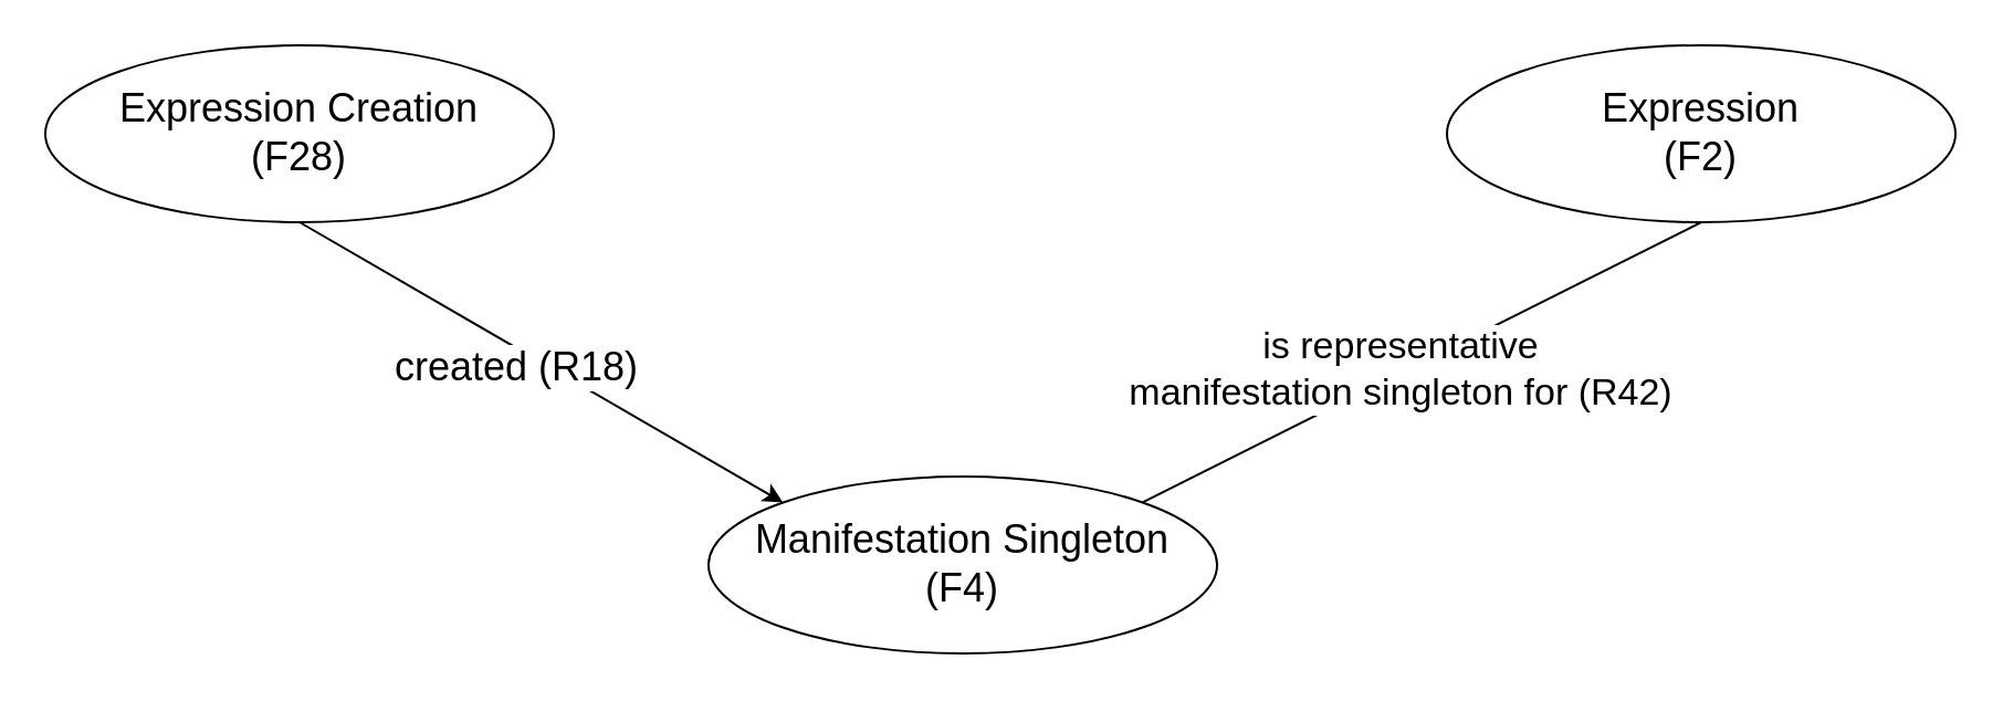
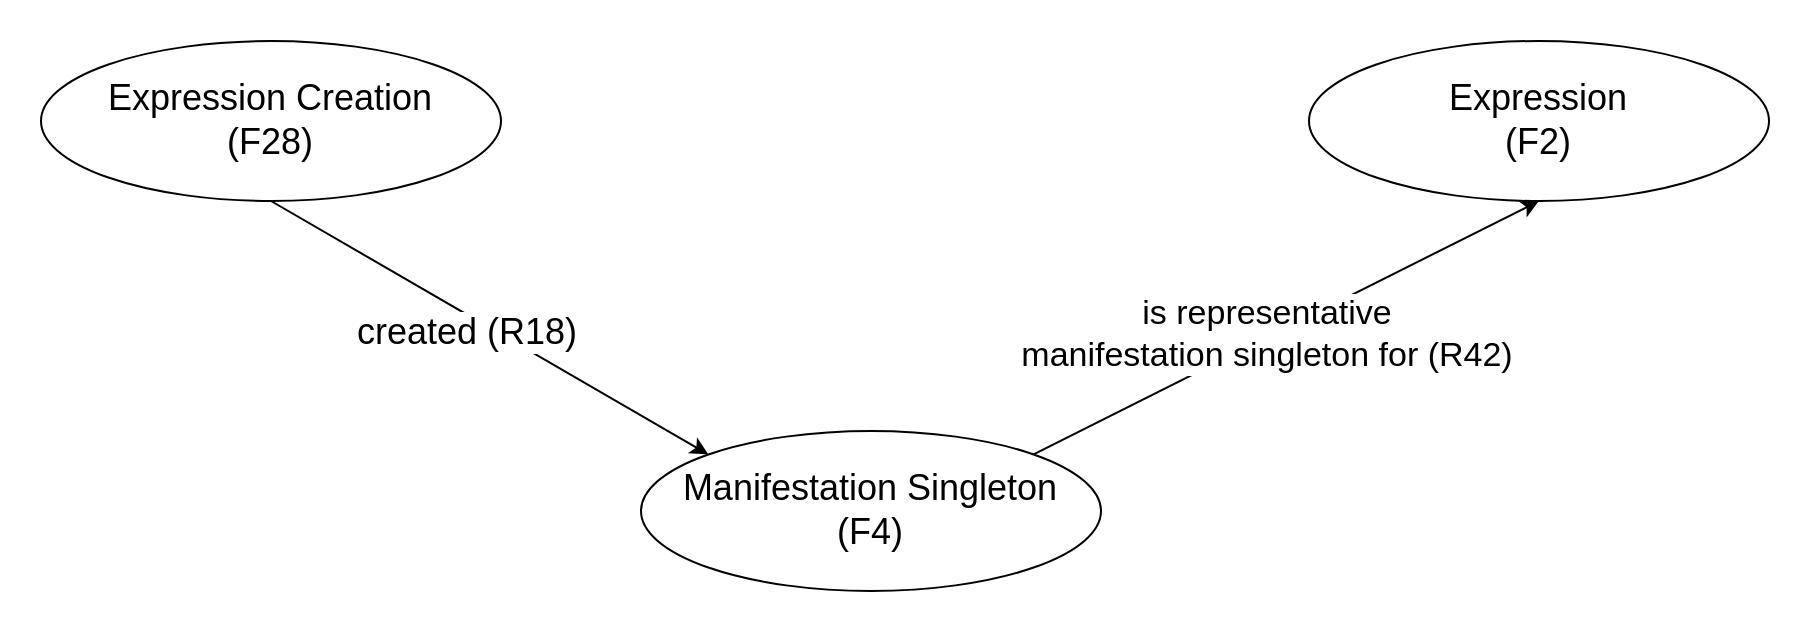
  <mxCell id="0" />
  <mxCell id="1" parent="0" />
  <mxCell id="2" value="&lt;font style=&quot;font-size: 18px&quot;&gt;Expression Creation&lt;br&gt;(F28)&lt;/font&gt;&lt;br&gt;" style="ellipse;whiteSpace=wrap;html=1;" vertex="1" parent="1"><mxGeometry x="20" y="20" width="230" height="80" as="geometry" /></mxCell>
  <mxCell id="3" value="&lt;span style=&quot;font-size: 18px&quot;&gt;Manifestation Singleton&lt;br&gt;(F4)&lt;/span&gt;&lt;br&gt;" style="ellipse;whiteSpace=wrap;html=1;" vertex="1" parent="1"><mxGeometry x="320" y="215" width="230" height="80" as="geometry" /></mxCell>
  <mxCell id="4" value="&lt;span style=&quot;font-size: 18px&quot;&gt;Expression&lt;br&gt;(F2)&lt;/span&gt;&lt;br&gt;" style="ellipse;whiteSpace=wrap;html=1;" vertex="1" parent="1"><mxGeometry x="654" y="20" width="230" height="80" as="geometry" /></mxCell>
  <mxCell id="5" value="" style="endArrow=classic;html=1;exitX=0.5;exitY=1;exitDx=0;exitDy=0;entryX=0;entryY=0;entryDx=0;entryDy=0;" edge="1" parent="1" source="2" target="3"><mxGeometry width="50" height="50" relative="1" as="geometry"><mxPoint x="20" y="460" as="sourcePoint" /><mxPoint x="70" y="410" as="targetPoint" /></mxGeometry></mxCell>
  <mxCell id="6" value="&lt;font style=&quot;font-size: 18px&quot;&gt;created (R18)&lt;/font&gt;" style="text;html=1;resizable=0;points=[];align=center;verticalAlign=middle;labelBackgroundColor=#ffffff;" vertex="1" connectable="0" parent="5"><mxGeometry x="0.156" y="-1" relative="1" as="geometry"><mxPoint x="-28.5" y="-9" as="offset" /></mxGeometry></mxCell>
- <mxCell id="7" value="" style="endArrow=none;html=1;entryX=0.5;entryY=1;entryDx=0;entryDy=0;exitX=1;exitY=0;exitDx=0;exitDy=0;" edge="1" parent="1" source="3" target="4"><mxGeometry width="50" height="50" relative="1" as="geometry"><mxPoint x="640" y="260" as="sourcePoint" /><mxPoint x="70" y="300" as="targetPoint" /></mxGeometry></mxCell>
+ <mxCell id="7" value="" style="endArrow=classic;html=1;entryX=0.5;entryY=1;entryDx=0;entryDy=0;exitX=1;exitY=0;exitDx=0;exitDy=0;" edge="1" parent="1" source="3" target="4"><mxGeometry width="50" height="50" relative="1" as="geometry"><mxPoint x="640" y="260" as="sourcePoint" /><mxPoint x="70" y="300" as="targetPoint" /></mxGeometry></mxCell>
  <mxCell id="8" value="&lt;font style=&quot;font-size: 17px&quot;&gt;is representative&lt;br&gt;manifestation singleton for (R42)&lt;/font&gt;" style="text;html=1;resizable=0;points=[];align=center;verticalAlign=middle;labelBackgroundColor=#ffffff;" vertex="1" connectable="0" parent="7"><mxGeometry x="-0.207" y="3" relative="1" as="geometry"><mxPoint x="17" y="-7" as="offset" /></mxGeometry></mxCell>
